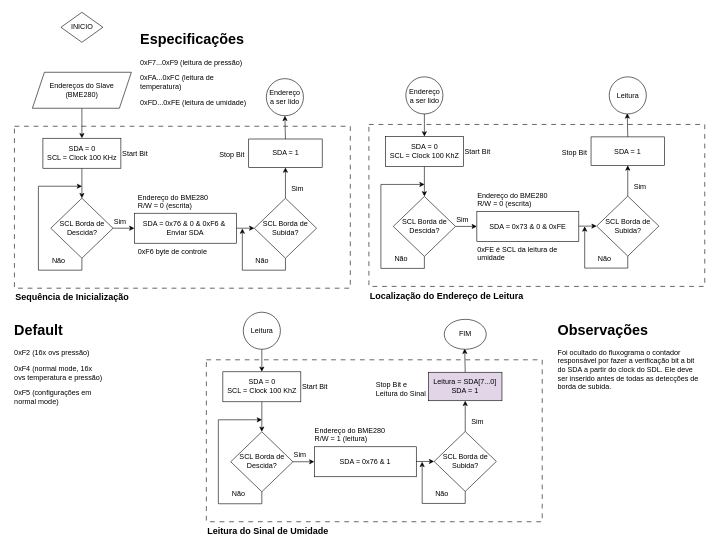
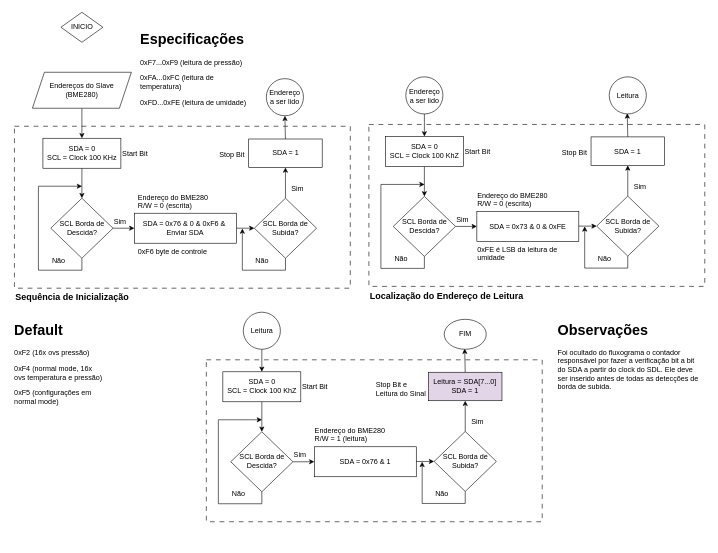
  <mxCell id="0" />
  <mxCell id="1" parent="0" />
  <mxCell id="2" value="" style="rounded=0;whiteSpace=wrap;html=1;fillColor=none;dashed=1;dashPattern=8 8;" vertex="1" parent="1"><mxGeometry x="614" y="207" width="560" height="270" as="geometry" /></mxCell>
  <mxCell id="3" value="" style="rounded=0;whiteSpace=wrap;html=1;fillColor=none;dashed=1;dashPattern=8 8;" vertex="1" parent="1"><mxGeometry x="23" y="210" width="560" height="270" as="geometry" /></mxCell>
  <mxCell id="4" value="INICIO" style="rhombus;whiteSpace=wrap;html=1;" parent="1" vertex="1"><mxGeometry x="100.5" y="20" width="70" height="50" as="geometry" /></mxCell>
  <mxCell id="5" style="edgeStyle=orthogonalEdgeStyle;rounded=0;orthogonalLoop=1;jettySize=auto;html=1;exitX=0.5;exitY=1;exitDx=0;exitDy=0;" edge="1" parent="1" source="6" target="14"><mxGeometry relative="1" as="geometry" /></mxCell>
  <mxCell id="6" value="Endereços do Slave (BME280)" style="shape=parallelogram;perimeter=parallelogramPerimeter;whiteSpace=wrap;html=1;fixedSize=1;" parent="1" vertex="1"><mxGeometry x="53" y="120" width="165" height="60" as="geometry" /></mxCell>
  <mxCell id="7" value="&lt;h1 style=&quot;margin-top: 0px;&quot;&gt;Especificações&lt;/h1&gt;&lt;p&gt;&lt;span style=&quot;background-color: initial;&quot;&gt;0xF7...0xF9 (leitura de pressão)&lt;/span&gt;&lt;/p&gt;&lt;p&gt;&lt;span style=&quot;background-color: initial;&quot;&gt;0xFA...0xFC (leitura de temperatura)&lt;/span&gt;&lt;/p&gt;&lt;p&gt;&lt;span style=&quot;background-color: initial;&quot;&gt;0xFD...0xFE (leitura de umidade)&lt;/span&gt;&lt;/p&gt;&lt;p&gt;&lt;span style=&quot;background-color: initial;&quot;&gt;&lt;br&gt;&lt;/span&gt;&lt;/p&gt;&lt;p&gt;&lt;br&gt;&lt;/p&gt;" style="text;html=1;whiteSpace=wrap;overflow=hidden;rounded=0;" parent="1" vertex="1"><mxGeometry x="230.5" y="45" width="190" height="135" as="geometry" /></mxCell>
  <mxCell id="8" style="edgeStyle=orthogonalEdgeStyle;rounded=0;orthogonalLoop=1;jettySize=auto;html=1;exitX=1;exitY=0.5;exitDx=0;exitDy=0;entryX=0;entryY=0.5;entryDx=0;entryDy=0;" edge="1" parent="1" source="9" target="22"><mxGeometry relative="1" as="geometry" /></mxCell>
  <mxCell id="9" value="SDA = 0x76 &amp;amp; 0 &amp;amp; 0xF6 &amp;amp;&amp;nbsp;&lt;div&gt;Enviar SDA&lt;/div&gt;" style="rounded=0;whiteSpace=wrap;html=1;" parent="1" vertex="1"><mxGeometry x="223" y="355" width="170" height="50" as="geometry" /></mxCell>
  <mxCell id="10" style="edgeStyle=orthogonalEdgeStyle;rounded=0;orthogonalLoop=1;jettySize=auto;html=1;exitX=1;exitY=0.5;exitDx=0;exitDy=0;entryX=0;entryY=0.5;entryDx=0;entryDy=0;" edge="1" parent="1" source="12" target="9"><mxGeometry relative="1" as="geometry" /></mxCell>
  <mxCell id="11" style="edgeStyle=orthogonalEdgeStyle;rounded=0;orthogonalLoop=1;jettySize=auto;html=1;exitX=0.5;exitY=1;exitDx=0;exitDy=0;" edge="1" parent="1" source="12"><mxGeometry relative="1" as="geometry"><mxPoint x="135.783" y="310" as="targetPoint" /><Array as="points"><mxPoint x="136" y="450" /><mxPoint x="63" y="450" /><mxPoint x="63" y="310" /></Array></mxGeometry></mxCell>
  <mxCell id="12" value="SCL Borda de Descida?" style="rhombus;whiteSpace=wrap;html=1;" parent="1" vertex="1"><mxGeometry x="83.63" y="330" width="103.75" height="100" as="geometry" /></mxCell>
  <mxCell id="13" style="edgeStyle=orthogonalEdgeStyle;rounded=0;orthogonalLoop=1;jettySize=auto;html=1;exitX=0.5;exitY=1;exitDx=0;exitDy=0;entryX=0.5;entryY=0;entryDx=0;entryDy=0;" edge="1" parent="1" source="14" target="12"><mxGeometry relative="1" as="geometry" /></mxCell>
  <mxCell id="14" value="&lt;div&gt;SDA = 0&lt;/div&gt;SCL = Clock 100 KHz" style="rounded=0;whiteSpace=wrap;html=1;" vertex="1" parent="1"><mxGeometry x="70.5" y="230" width="130" height="50" as="geometry" /></mxCell>
  <mxCell id="15" value="Endereço do BME280 &#10;R/W = 0 (escrita)" style="text;whiteSpace=wrap;" vertex="1" parent="1"><mxGeometry x="226.75" y="315" width="156.25" height="40" as="geometry" /></mxCell>
  <mxCell id="16" value="Sim" style="text;whiteSpace=wrap;" vertex="1" parent="1"><mxGeometry x="187.38" y="355" width="30" height="30" as="geometry" /></mxCell>
  <mxCell id="17" value="Não" style="text;whiteSpace=wrap;" vertex="1" parent="1"><mxGeometry x="83.63" y="420" width="30" height="30" as="geometry" /></mxCell>
  <mxCell id="18" value="0xF6 byte de controle" style="text;whiteSpace=wrap;" vertex="1" parent="1"><mxGeometry x="226.75" y="405" width="122.5" height="40" as="geometry" /></mxCell>
  <mxCell id="19" value="Start Bit" style="text;whiteSpace=wrap;" vertex="1" parent="1"><mxGeometry x="200.5" y="242" width="60" height="25" as="geometry" /></mxCell>
  <mxCell id="20" style="edgeStyle=orthogonalEdgeStyle;rounded=0;orthogonalLoop=1;jettySize=auto;html=1;exitX=0.5;exitY=1;exitDx=0;exitDy=0;" edge="1" parent="1" source="22"><mxGeometry relative="1" as="geometry"><mxPoint x="403" y="380" as="targetPoint" /></mxGeometry></mxCell>
  <mxCell id="21" style="edgeStyle=orthogonalEdgeStyle;rounded=0;orthogonalLoop=1;jettySize=auto;html=1;exitX=0.5;exitY=0;exitDx=0;exitDy=0;entryX=0.5;entryY=1;entryDx=0;entryDy=0;" edge="1" parent="1" source="22" target="25"><mxGeometry relative="1" as="geometry" /></mxCell>
  <mxCell id="22" value="SCL Borda de Subida?" style="rhombus;whiteSpace=wrap;html=1;" vertex="1" parent="1"><mxGeometry x="423" y="330" width="103.75" height="100" as="geometry" /></mxCell>
  <mxCell id="23" value="Não" style="text;whiteSpace=wrap;" vertex="1" parent="1"><mxGeometry x="423" y="420" width="30" height="30" as="geometry" /></mxCell>
  <mxCell id="24" style="edgeStyle=orthogonalEdgeStyle;rounded=0;orthogonalLoop=1;jettySize=auto;html=1;exitX=0.5;exitY=0;exitDx=0;exitDy=0;entryX=0.5;entryY=1;entryDx=0;entryDy=0;" edge="1" parent="1" source="25" target="29"><mxGeometry relative="1" as="geometry" /></mxCell>
  <mxCell id="25" value="&lt;div&gt;SDA = 1&lt;/div&gt;" style="rounded=0;whiteSpace=wrap;html=1;" vertex="1" parent="1"><mxGeometry x="413.62" y="231.25" width="122.5" height="47.5" as="geometry" /></mxCell>
  <mxCell id="26" value="Stop Bit" style="text;whiteSpace=wrap;" vertex="1" parent="1"><mxGeometry x="363" y="242.5" width="60" height="25" as="geometry" /></mxCell>
  <mxCell id="27" value="Sim" style="text;whiteSpace=wrap;" vertex="1" parent="1"><mxGeometry x="483" y="300" width="30" height="30" as="geometry" /></mxCell>
  <mxCell id="28" value="Sequência de Inicialização" style="text;whiteSpace=wrap;fontStyle=1;fontSize=15;" vertex="1" parent="1"><mxGeometry x="23" y="480" width="220" height="30" as="geometry" /></mxCell>
  <mxCell id="29" value="Endereço a ser lido" style="ellipse;whiteSpace=wrap;html=1;aspect=fixed;" vertex="1" parent="1"><mxGeometry x="443" y="130.62" width="61.88" height="61.88" as="geometry" /></mxCell>
  <mxCell id="30" style="edgeStyle=orthogonalEdgeStyle;rounded=0;orthogonalLoop=1;jettySize=auto;html=1;exitX=0.5;exitY=1;exitDx=0;exitDy=0;entryX=0.5;entryY=0;entryDx=0;entryDy=0;" edge="1" parent="1" source="31" target="36"><mxGeometry relative="1" as="geometry" /></mxCell>
  <mxCell id="31" value="Endereço a ser lido" style="ellipse;whiteSpace=wrap;html=1;aspect=fixed;" vertex="1" parent="1"><mxGeometry x="675.56" y="127.62" width="61.88" height="61.88" as="geometry" /></mxCell>
  <mxCell id="32" style="edgeStyle=orthogonalEdgeStyle;rounded=0;orthogonalLoop=1;jettySize=auto;html=1;exitX=0.5;exitY=1;exitDx=0;exitDy=0;" edge="1" parent="1" source="34"><mxGeometry relative="1" as="geometry"><mxPoint x="706.783" y="307" as="targetPoint" /><Array as="points"><mxPoint x="707" y="447" /><mxPoint x="634" y="447" /><mxPoint x="634" y="307" /></Array></mxGeometry></mxCell>
  <mxCell id="33" style="edgeStyle=orthogonalEdgeStyle;rounded=0;orthogonalLoop=1;jettySize=auto;html=1;exitX=1;exitY=0.5;exitDx=0;exitDy=0;entryX=0;entryY=0.5;entryDx=0;entryDy=0;" edge="1" parent="1" source="34" target="39"><mxGeometry relative="1" as="geometry" /></mxCell>
  <mxCell id="34" value="SCL Borda de Descida?" style="rhombus;whiteSpace=wrap;html=1;" vertex="1" parent="1"><mxGeometry x="654.63" y="327" width="103.75" height="100" as="geometry" /></mxCell>
  <mxCell id="35" style="edgeStyle=orthogonalEdgeStyle;rounded=0;orthogonalLoop=1;jettySize=auto;html=1;exitX=0.5;exitY=1;exitDx=0;exitDy=0;entryX=0.5;entryY=0;entryDx=0;entryDy=0;" edge="1" parent="1" source="36" target="34"><mxGeometry relative="1" as="geometry" /></mxCell>
  <mxCell id="36" value="&lt;div&gt;SDA = 0&lt;/div&gt;SCL = Clock 100 KhZ" style="rounded=0;whiteSpace=wrap;html=1;" vertex="1" parent="1"><mxGeometry x="641.5" y="227" width="130" height="50" as="geometry" /></mxCell>
  <mxCell id="37" value="Não" style="text;whiteSpace=wrap;" vertex="1" parent="1"><mxGeometry x="654.63" y="417" width="30" height="30" as="geometry" /></mxCell>
  <mxCell id="38" value="Start Bit" style="text;whiteSpace=wrap;" vertex="1" parent="1"><mxGeometry x="771.5" y="239" width="60" height="25" as="geometry" /></mxCell>
  <mxCell id="39" value="SDA = 0x73 &amp;amp; 0 &amp;amp; 0xFE" style="rounded=0;whiteSpace=wrap;html=1;" vertex="1" parent="1"><mxGeometry x="794" y="352" width="170" height="50" as="geometry" /></mxCell>
  <mxCell id="40" value="Endereço do BME280 &#10;R/W = 0 (escrita)" style="text;whiteSpace=wrap;" vertex="1" parent="1"><mxGeometry x="793.37" y="312" width="156.25" height="40" as="geometry" /></mxCell>
  <mxCell id="41" value="Sim" style="text;whiteSpace=wrap;" vertex="1" parent="1"><mxGeometry x="758.38" y="352" width="30" height="20" as="geometry" /></mxCell>
- <mxCell id="42" value="0xFE é SCL da leitura de umidade" style="text;whiteSpace=wrap;" vertex="1" parent="1"><mxGeometry x="793.37" y="402" width="140.63" height="40" as="geometry" /></mxCell>
+ <mxCell id="42" value="0xFE é LSB da leitura de umidade" style="text;whiteSpace=wrap;" vertex="1" parent="1"><mxGeometry x="793.37" y="402" width="140.63" height="40" as="geometry" /></mxCell>
  <mxCell id="43" style="edgeStyle=orthogonalEdgeStyle;rounded=0;orthogonalLoop=1;jettySize=auto;html=1;exitX=1;exitY=0.5;exitDx=0;exitDy=0;entryX=0;entryY=0.5;entryDx=0;entryDy=0;" edge="1" parent="1" target="46"><mxGeometry relative="1" as="geometry"><mxPoint x="963.75" y="376.5" as="sourcePoint" /></mxGeometry></mxCell>
  <mxCell id="44" style="edgeStyle=orthogonalEdgeStyle;rounded=0;orthogonalLoop=1;jettySize=auto;html=1;exitX=0.5;exitY=1;exitDx=0;exitDy=0;" edge="1" parent="1" source="46"><mxGeometry relative="1" as="geometry"><mxPoint x="973.75" y="376.5" as="targetPoint" /></mxGeometry></mxCell>
  <mxCell id="45" style="edgeStyle=orthogonalEdgeStyle;rounded=0;orthogonalLoop=1;jettySize=auto;html=1;exitX=0.5;exitY=0;exitDx=0;exitDy=0;entryX=0.5;entryY=1;entryDx=0;entryDy=0;" edge="1" parent="1" source="46" target="48"><mxGeometry relative="1" as="geometry" /></mxCell>
  <mxCell id="46" value="SCL Borda de Subida?" style="rhombus;whiteSpace=wrap;html=1;" vertex="1" parent="1"><mxGeometry x="993.75" y="326.5" width="103.75" height="100" as="geometry" /></mxCell>
  <mxCell id="47" style="edgeStyle=orthogonalEdgeStyle;rounded=0;orthogonalLoop=1;jettySize=auto;html=1;exitX=0.5;exitY=0;exitDx=0;exitDy=0;entryX=0.5;entryY=1;entryDx=0;entryDy=0;" edge="1" parent="1" source="48"><mxGeometry relative="1" as="geometry"><mxPoint x="1044.75" y="188.5" as="targetPoint" /></mxGeometry></mxCell>
  <mxCell id="48" value="&lt;div&gt;SDA = 1&lt;/div&gt;" style="rounded=0;whiteSpace=wrap;html=1;" vertex="1" parent="1"><mxGeometry x="984.37" y="227.75" width="122.5" height="47.5" as="geometry" /></mxCell>
  <mxCell id="49" value="Stop Bit" style="text;whiteSpace=wrap;" vertex="1" parent="1"><mxGeometry x="934" y="239.5" width="60" height="25" as="geometry" /></mxCell>
  <mxCell id="50" value="Sim" style="text;whiteSpace=wrap;" vertex="1" parent="1"><mxGeometry x="1053.75" y="296.5" width="30" height="30" as="geometry" /></mxCell>
  <mxCell id="51" value="Não" style="text;whiteSpace=wrap;" vertex="1" parent="1"><mxGeometry x="993.75" y="417" width="30" height="30" as="geometry" /></mxCell>
  <mxCell id="52" value="Leitura" style="ellipse;whiteSpace=wrap;html=1;aspect=fixed;" vertex="1" parent="1"><mxGeometry x="1014.68" y="127.62" width="61.88" height="61.88" as="geometry" /></mxCell>
  <mxCell id="53" value="Localização do Endereço de Leitura" style="text;whiteSpace=wrap;fontStyle=1;fontSize=15;" vertex="1" parent="1"><mxGeometry x="614" y="477" width="300" height="30" as="geometry" /></mxCell>
  <mxCell id="54" value="" style="rounded=0;whiteSpace=wrap;html=1;fillColor=none;dashed=1;dashPattern=8 8;" vertex="1" parent="1"><mxGeometry x="343" y="599.38" width="560" height="270" as="geometry" /></mxCell>
  <mxCell id="55" style="edgeStyle=orthogonalEdgeStyle;rounded=0;orthogonalLoop=1;jettySize=auto;html=1;exitX=0.5;exitY=1;exitDx=0;exitDy=0;entryX=0.5;entryY=0;entryDx=0;entryDy=0;" edge="1" parent="1" source="56" target="61"><mxGeometry relative="1" as="geometry" /></mxCell>
  <mxCell id="56" value="Leitura" style="ellipse;whiteSpace=wrap;html=1;aspect=fixed;" vertex="1" parent="1"><mxGeometry x="404.56" y="520" width="61.88" height="61.88" as="geometry" /></mxCell>
  <mxCell id="57" style="edgeStyle=orthogonalEdgeStyle;rounded=0;orthogonalLoop=1;jettySize=auto;html=1;exitX=0.5;exitY=1;exitDx=0;exitDy=0;" edge="1" parent="1" source="59"><mxGeometry relative="1" as="geometry"><mxPoint x="435.783" y="699.38" as="targetPoint" /><Array as="points"><mxPoint x="436" y="839.38" /><mxPoint x="363" y="839.38" /><mxPoint x="363" y="699.38" /></Array></mxGeometry></mxCell>
  <mxCell id="58" style="edgeStyle=orthogonalEdgeStyle;rounded=0;orthogonalLoop=1;jettySize=auto;html=1;exitX=1;exitY=0.5;exitDx=0;exitDy=0;entryX=0;entryY=0.5;entryDx=0;entryDy=0;" edge="1" parent="1" source="59" target="64"><mxGeometry relative="1" as="geometry" /></mxCell>
  <mxCell id="59" value="SCL Borda de Descida?" style="rhombus;whiteSpace=wrap;html=1;" vertex="1" parent="1"><mxGeometry x="383.63" y="719.38" width="103.75" height="100" as="geometry" /></mxCell>
  <mxCell id="60" style="edgeStyle=orthogonalEdgeStyle;rounded=0;orthogonalLoop=1;jettySize=auto;html=1;exitX=0.5;exitY=1;exitDx=0;exitDy=0;entryX=0.5;entryY=0;entryDx=0;entryDy=0;" edge="1" parent="1" source="61" target="59"><mxGeometry relative="1" as="geometry" /></mxCell>
  <mxCell id="61" value="&lt;div&gt;SDA = 0&lt;/div&gt;SCL = Clock 100 KhZ" style="rounded=0;whiteSpace=wrap;html=1;" vertex="1" parent="1"><mxGeometry x="370.5" y="619.38" width="130" height="50" as="geometry" /></mxCell>
  <mxCell id="62" value="Não" style="text;whiteSpace=wrap;" vertex="1" parent="1"><mxGeometry x="383.63" y="809.38" width="30" height="30" as="geometry" /></mxCell>
  <mxCell id="63" value="Start Bit" style="text;whiteSpace=wrap;" vertex="1" parent="1"><mxGeometry x="500.5" y="631.38" width="60" height="25" as="geometry" /></mxCell>
  <mxCell id="64" value="SDA = 0x76 &amp;amp; 1" style="rounded=0;whiteSpace=wrap;html=1;" vertex="1" parent="1"><mxGeometry x="523" y="744.38" width="170" height="50" as="geometry" /></mxCell>
  <mxCell id="65" value="Endereço do BME280 &#10;R/W = 1 (leitura)" style="text;whiteSpace=wrap;" vertex="1" parent="1"><mxGeometry x="522.37" y="704.38" width="156.25" height="40" as="geometry" /></mxCell>
  <mxCell id="66" value="Sim" style="text;whiteSpace=wrap;" vertex="1" parent="1"><mxGeometry x="487.38" y="744.38" width="30" height="20" as="geometry" /></mxCell>
  <mxCell id="67" style="edgeStyle=orthogonalEdgeStyle;rounded=0;orthogonalLoop=1;jettySize=auto;html=1;exitX=1;exitY=0.5;exitDx=0;exitDy=0;entryX=0;entryY=0.5;entryDx=0;entryDy=0;" edge="1" parent="1" target="70"><mxGeometry relative="1" as="geometry"><mxPoint x="692.75" y="768.88" as="sourcePoint" /></mxGeometry></mxCell>
  <mxCell id="68" style="edgeStyle=orthogonalEdgeStyle;rounded=0;orthogonalLoop=1;jettySize=auto;html=1;exitX=0.5;exitY=1;exitDx=0;exitDy=0;" edge="1" parent="1" source="70"><mxGeometry relative="1" as="geometry"><mxPoint x="702.75" y="768.88" as="targetPoint" /></mxGeometry></mxCell>
  <mxCell id="69" style="edgeStyle=orthogonalEdgeStyle;rounded=0;orthogonalLoop=1;jettySize=auto;html=1;exitX=0.5;exitY=0;exitDx=0;exitDy=0;entryX=0.5;entryY=1;entryDx=0;entryDy=0;" edge="1" parent="1" source="70" target="72"><mxGeometry relative="1" as="geometry" /></mxCell>
  <mxCell id="70" value="SCL Borda de Subida?" style="rhombus;whiteSpace=wrap;html=1;" vertex="1" parent="1"><mxGeometry x="722.75" y="718.88" width="103.75" height="100" as="geometry" /></mxCell>
  <mxCell id="71" style="edgeStyle=orthogonalEdgeStyle;rounded=0;orthogonalLoop=1;jettySize=auto;html=1;exitX=0.5;exitY=0;exitDx=0;exitDy=0;entryX=0.5;entryY=1;entryDx=0;entryDy=0;" edge="1" parent="1" source="72"><mxGeometry relative="1" as="geometry"><mxPoint x="773.75" y="580.88" as="targetPoint" /></mxGeometry></mxCell>
  <mxCell id="72" value="&lt;div&gt;Leitura = SDA[7...0]&lt;/div&gt;&lt;div&gt;SDA = 1&lt;/div&gt;" style="rounded=0;whiteSpace=wrap;html=1;fillColor=#e1d5e7;" vertex="1" parent="1"><mxGeometry x="713.37" y="620.13" width="122.5" height="47.5" as="geometry" /></mxCell>
  <mxCell id="73" value="Stop Bit e Leitura do Sinal" style="text;whiteSpace=wrap;" vertex="1" parent="1"><mxGeometry x="624" y="628.26" width="89.75" height="28.12" as="geometry" /></mxCell>
  <mxCell id="74" value="Sim" style="text;whiteSpace=wrap;" vertex="1" parent="1"><mxGeometry x="783" y="688.88" width="29.75" height="30" as="geometry" /></mxCell>
  <mxCell id="75" value="Não" style="text;whiteSpace=wrap;" vertex="1" parent="1"><mxGeometry x="722.75" y="809.38" width="30" height="30" as="geometry" /></mxCell>
- <mxCell id="76" value="Leitura do Sinal de Umidade" style="text;whiteSpace=wrap;fontStyle=1;fontSize=15;" vertex="1" parent="1"><mxGeometry x="343" y="869.38" width="300" height="30" as="geometry" /></mxCell>
  <mxCell id="77" value="FIM" style="ellipse;whiteSpace=wrap;html=1;" vertex="1" parent="1"><mxGeometry x="739.63" y="531.88" width="70" height="50" as="geometry" /></mxCell>
  <mxCell id="78" value="&lt;h1 style=&quot;margin-top: 0px;&quot;&gt;Default&lt;/h1&gt;&lt;p&gt;0xF2 (16x ovs pressão)&lt;/p&gt;&lt;p&gt;0xF4 (normal mode, 16x ovs temperatura e pressão)&lt;/p&gt;&lt;p&gt;&lt;span style=&quot;background-color: initial;&quot;&gt;0xF5 (configurações em normal mode)&lt;/span&gt;&lt;/p&gt;" style="text;html=1;whiteSpace=wrap;overflow=hidden;rounded=0;" vertex="1" parent="1"><mxGeometry x="20.5" y="529" width="150" height="150" as="geometry" /></mxCell>
  <mxCell id="79" value="&lt;h1 style=&quot;margin-top: 0px;&quot;&gt;Observações&lt;/h1&gt;&lt;p&gt;&lt;span style=&quot;background-color: initial;&quot;&gt;Foi ocultado do fluxograma o contador responsável por fazer a verificação bit a bit do SDA a partir do clock do SDL. Ele deve ser inserido antes de todas as detecções de borda de subida.&lt;/span&gt;&lt;/p&gt;" style="text;html=1;whiteSpace=wrap;overflow=hidden;rounded=0;" vertex="1" parent="1"><mxGeometry x="926.56" y="529" width="246.44" height="151" as="geometry" /></mxCell>
